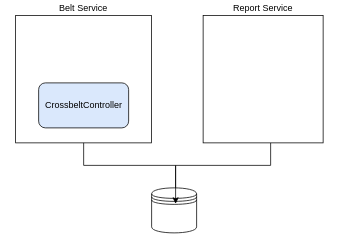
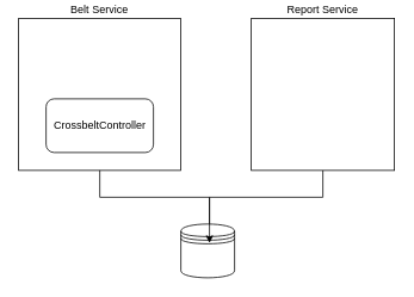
  <mxCell id="0" />
  <mxCell id="1" parent="0" />
  <mxCell id="2" value="" style="edgeStyle=orthogonalEdgeStyle;rounded=0;orthogonalLoop=1;jettySize=auto;html=1;entryX=0.533;entryY=0.325;entryDx=0;entryDy=0;entryPerimeter=0;" edge="1" parent="1" source="3" target="7"><mxGeometry relative="1" as="geometry"><mxPoint x="360" y="270" as="targetPoint" /><Array as="points"><mxPoint x="360" y="220" /><mxPoint x="233" y="220" /></Array></mxGeometry></mxCell>
- <mxCell id="3" value="Report Service" style="rounded=0;whiteSpace=wrap;html=1;labelPosition=center;verticalLabelPosition=top;align=center;verticalAlign=bottom;" vertex="1" parent="1"><mxGeometry x="270" y="20" width="160" height="170" as="geometry" /></mxCell>
+ <mxCell id="3" value="Report Service" style="rounded=0;whiteSpace=wrap;html=1;labelPosition=center;verticalLabelPosition=top;align=center;verticalAlign=bottom;" vertex="1" parent="1"><mxGeometry x="280" y="20" width="160" height="170" as="geometry" /></mxCell>
  <mxCell id="4" value="" style="group" vertex="1" connectable="0" parent="1"><mxGeometry x="20" y="20" width="181.33" height="170" as="geometry" /></mxCell>
  <mxCell id="5" value="Belt&amp;nbsp;&lt;span style=&quot;background-color: initial;&quot;&gt;Service&lt;/span&gt;" style="rounded=0;whiteSpace=wrap;html=1;labelPosition=center;verticalLabelPosition=top;align=center;verticalAlign=bottom;aspect=fixed;" parent="4" vertex="1"><mxGeometry width="181.33" height="170" as="geometry" /></mxCell>
- <mxCell id="6" value="CrossbeltController" style="rounded=1;whiteSpace=wrap;html=1;fillColor=#dae8fc;" vertex="1" parent="4"><mxGeometry x="30.67" y="90.01" width="120" height="60" as="geometry" /></mxCell>
+ <mxCell id="6" value="CrossbeltController" style="rounded=1;whiteSpace=wrap;html=1;" vertex="1" parent="4"><mxGeometry x="30.67" y="90.01" width="120" height="60" as="geometry" /></mxCell>
  <mxCell id="7" value="" style="shape=datastore;whiteSpace=wrap;html=1;" vertex="1" parent="1"><mxGeometry x="201.33" y="250" width="60" height="60" as="geometry" /></mxCell>
  <mxCell id="8" value="" style="edgeStyle=orthogonalEdgeStyle;rounded=0;orthogonalLoop=1;jettySize=auto;html=1;entryX=0.533;entryY=0.353;entryDx=0;entryDy=0;entryPerimeter=0;" edge="1" parent="1" source="5" target="7"><mxGeometry relative="1" as="geometry"><mxPoint x="110.665" y="270" as="targetPoint" /></mxGeometry></mxCell>
